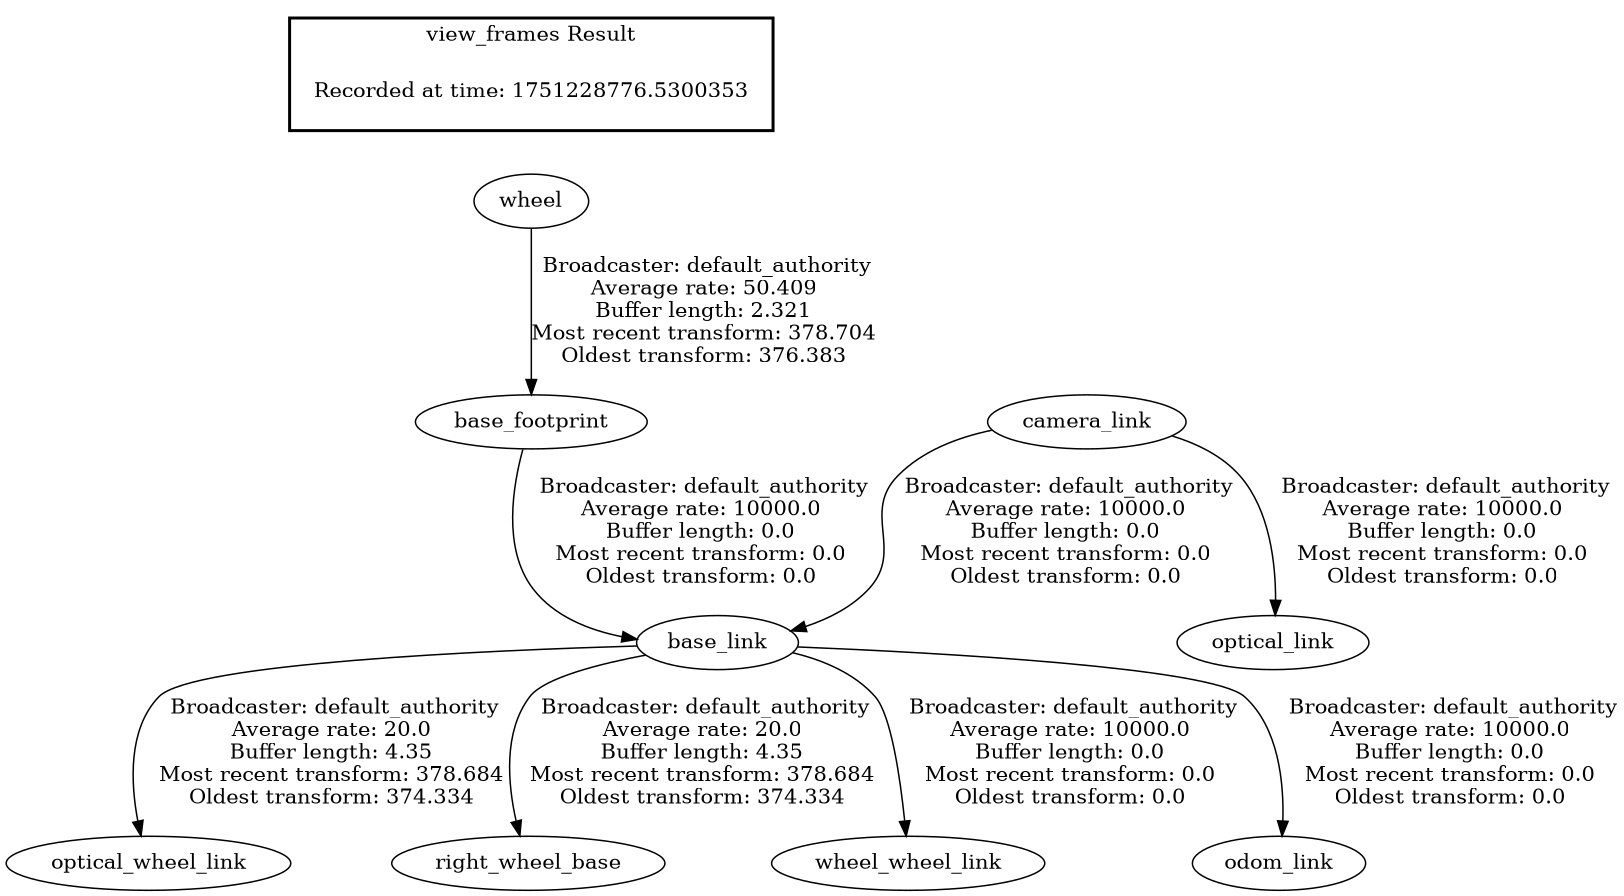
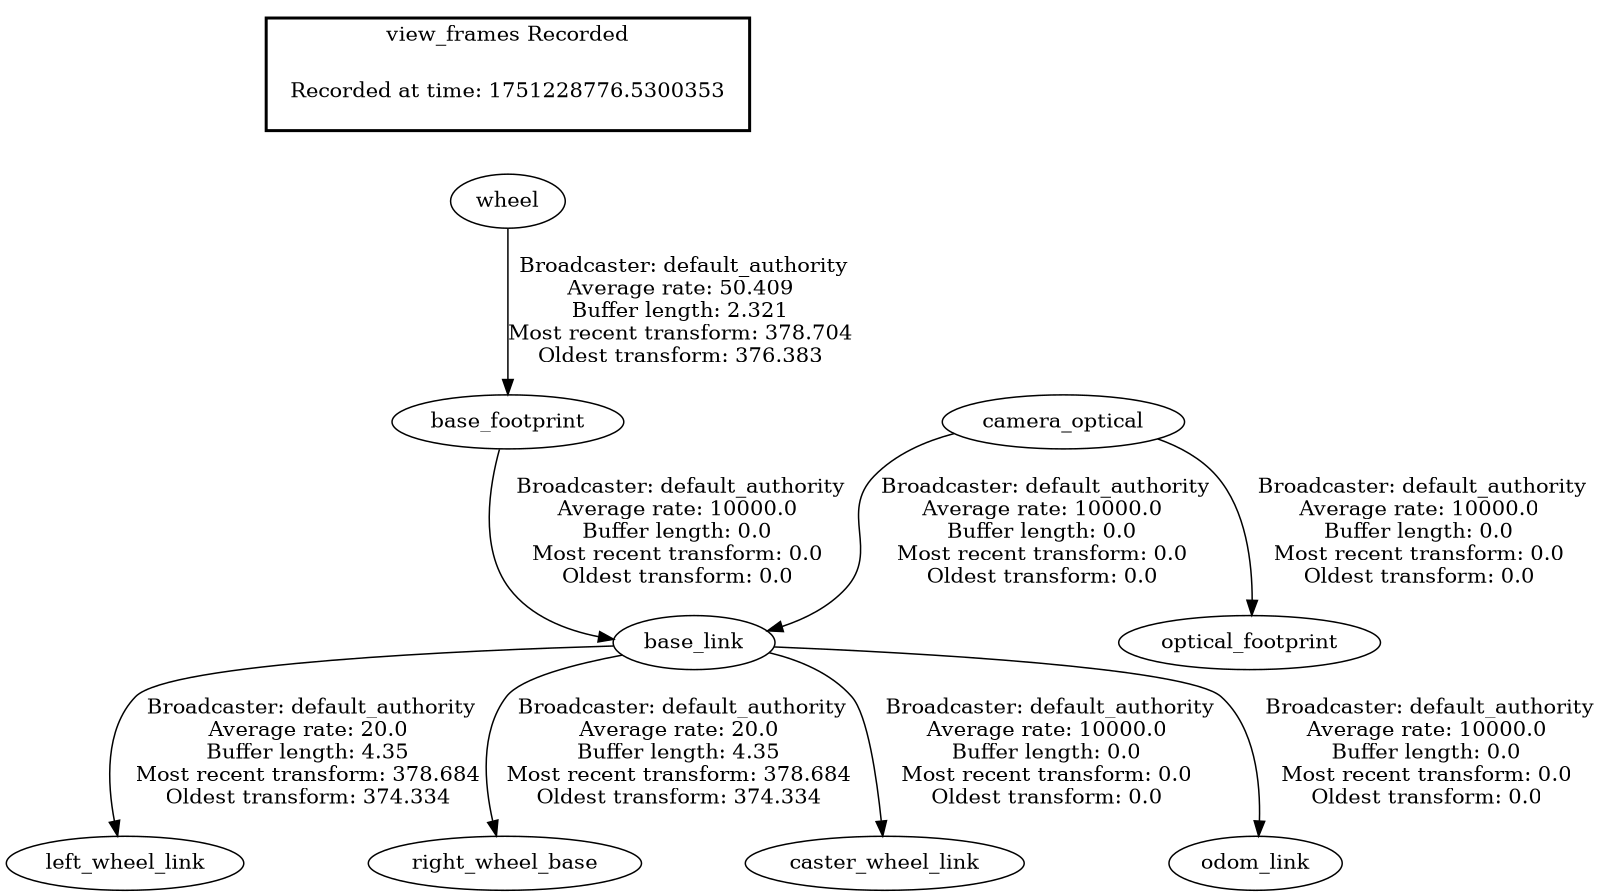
  digraph {
    "Recorded at time: 1751228776.5300353" [shape=plaintext]
    n2 [label=wheel]
    base_link
-   left_wheel_link [label=optical_wheel_link]
+   left_wheel_link
    n5 [label=right_wheel_base]
-   caster_wheel_link [label=wheel_wheel_link]
+   caster_wheel_link
    n7 [label=odom_link]
-   camera_link
-   optical_link
+   camera_link [label=camera_optical]
+   optical_link [label=optical_footprint]
    base_footprint
    subgraph cluster_1 {
      color=black
-     label="view_frames Result"
+     label="view_frames Recorded"
      style=bold
      "Recorded at time: 1751228776.5300353"
    }
    "Recorded at time: 1751228776.5300353" -> n2 [style=invis]
    n2 -> base_footprint [label=" Broadcaster: default_authority\nAverage rate: 50.409\nBuffer length: 2.321\nMost recent transform: 378.704\nOldest transform: 376.383\n"]
    base_link -> left_wheel_link [label=" Broadcaster: default_authority\nAverage rate: 20.0\nBuffer length: 4.35\nMost recent transform: 378.684\nOldest transform: 374.334\n"]
    base_link -> n5 [label=" Broadcaster: default_authority\nAverage rate: 20.0\nBuffer length: 4.35\nMost recent transform: 378.684\nOldest transform: 374.334\n"]
    base_link -> caster_wheel_link [label=" Broadcaster: default_authority\nAverage rate: 10000.0\nBuffer length: 0.0\nMost recent transform: 0.0\nOldest transform: 0.0\n"]
    base_link -> n7 [label=" Broadcaster: default_authority\nAverage rate: 10000.0\nBuffer length: 0.0\nMost recent transform: 0.0\nOldest transform: 0.0\n"]
    camera_link -> base_link [label=" Broadcaster: default_authority\nAverage rate: 10000.0\nBuffer length: 0.0\nMost recent transform: 0.0\nOldest transform: 0.0\n"]
    camera_link -> optical_link [label=" Broadcaster: default_authority\nAverage rate: 10000.0\nBuffer length: 0.0\nMost recent transform: 0.0\nOldest transform: 0.0\n"]
    base_footprint -> base_link [label=" Broadcaster: default_authority\nAverage rate: 10000.0\nBuffer length: 0.0\nMost recent transform: 0.0\nOldest transform: 0.0\n"]
  }
